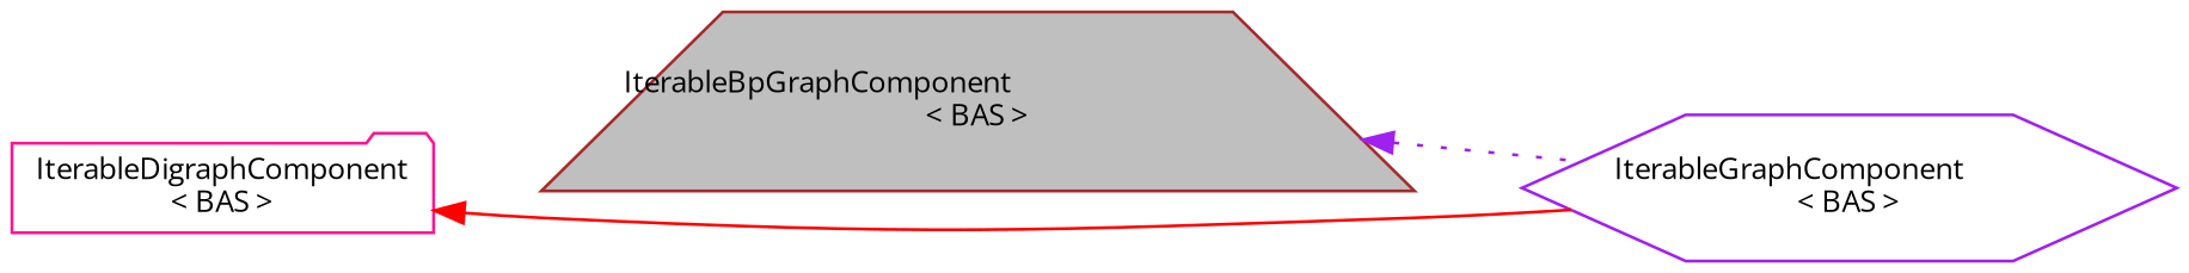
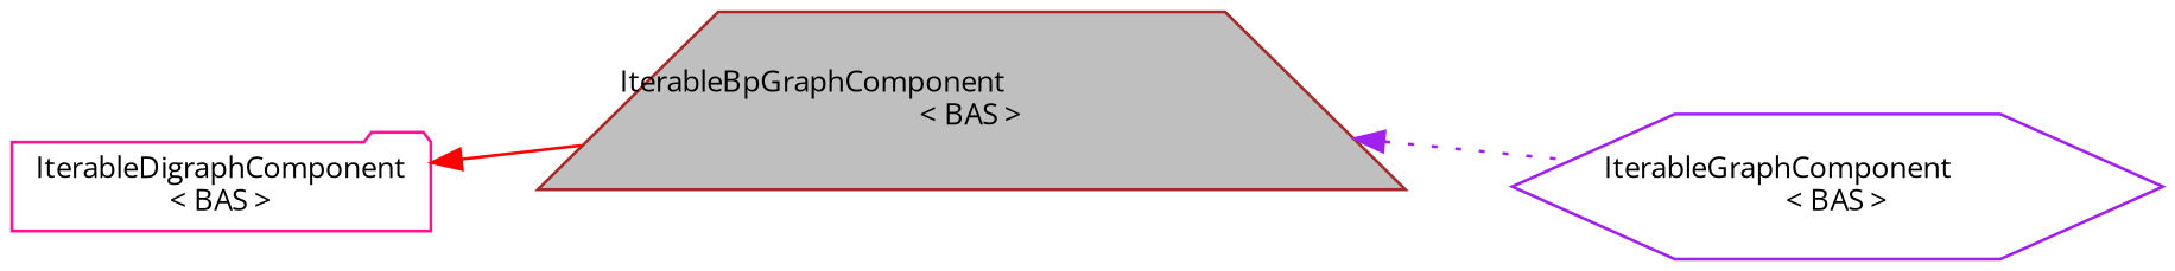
  digraph {
    fontname="Open Sans"
    rankdir=LR
    node [fillcolor=white fontname="Open Sans" fontsize=10 style=filled]
    edge [dir=back fontname="Open Sans" fontsize=10 labelfontname=FreeSans labelfontsize=10]
    n1 [color=brown fillcolor=grey75 fontcolor=black height=0.2 label="IterableBpGraphComponent\l\< BAS \>" shape=trapezium width=0.4]
    n2 [color=purple height=0.2 label="IterableGraphComponent\l\< BAS \>" shape=hexagon width=0.4]
    n3 [color=deeppink height=0.2 label="IterableDigraphComponent\l\< BAS \>" shape=folder width=0.4]
    n1 -> n2 [color=purple style=dotted]
-   n3 -> n2 [color=red style=solid]
+   n3 -> n1 [color=red style=solid]
  }
